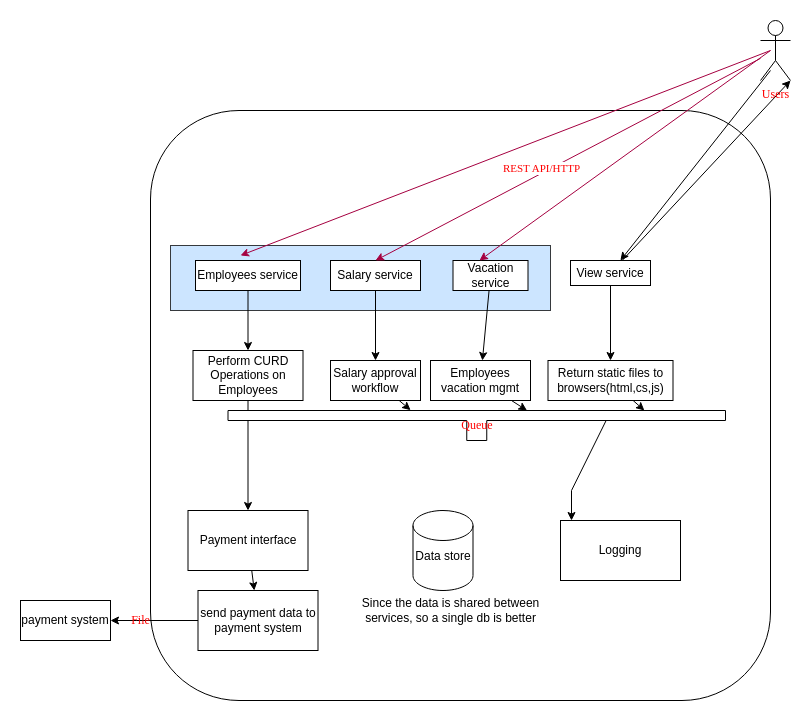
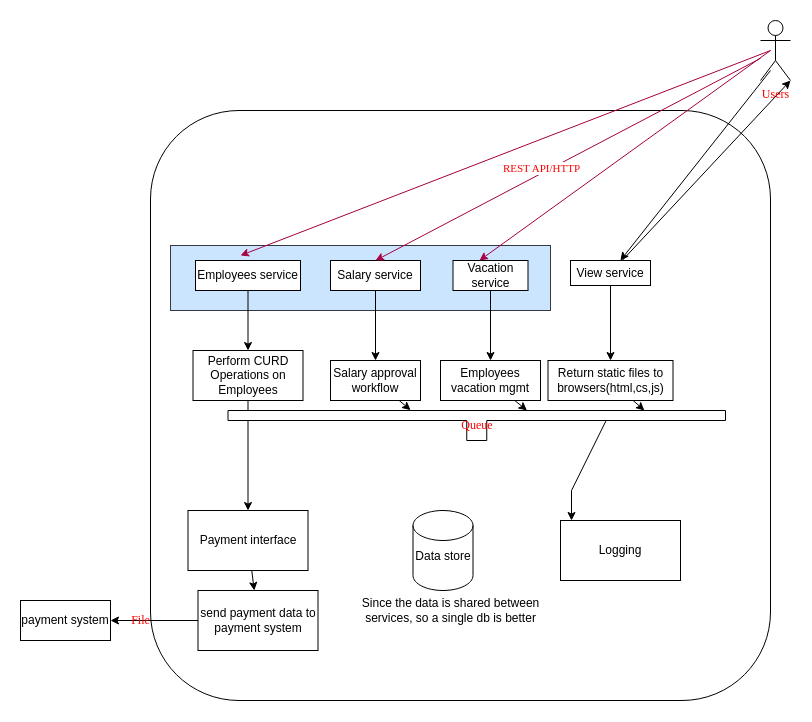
  <mxCell id="0" />
  <mxCell id="1" parent="0" />
  <mxCell id="2" value="" style="rounded=1;whiteSpace=wrap;html=1;labelBackgroundColor=none;labelBorderColor=none;fontFamily=Verdana;fontColor=#be1919;gradientColor=none;" vertex="1" parent="1"><mxGeometry x="150" y="110" width="620" height="590" as="geometry" /></mxCell>
  <mxCell id="3" value="" style="rounded=0;whiteSpace=wrap;html=1;labelBackgroundColor=none;labelBorderColor=none;fontFamily=Verdana;fillColor=#cce5ff;strokeColor=#36393d;" vertex="1" parent="1"><mxGeometry x="170" y="245" width="380" height="65" as="geometry" /></mxCell>
  <mxCell id="4" value="" style="edgeStyle=none;html=1;" edge="1" parent="1" source="5" target="7"><mxGeometry relative="1" as="geometry" /></mxCell>
  <mxCell id="5" value="Employees service" style="rounded=0;whiteSpace=wrap;html=1;" vertex="1" parent="1"><mxGeometry x="195" y="260" width="105" height="30" as="geometry" /></mxCell>
  <mxCell id="6" style="edgeStyle=none;rounded=0;html=1;exitX=0.5;exitY=1;exitDx=0;exitDy=0;entryX=0.5;entryY=0;entryDx=0;entryDy=0;fontFamily=Verdana;fontColor=#FF0000;" edge="1" parent="1" source="7" target="23"><mxGeometry relative="1" as="geometry" /></mxCell>
  <mxCell id="7" value="Perform CURD Operations on Employees" style="rounded=0;whiteSpace=wrap;html=1;" vertex="1" parent="1"><mxGeometry x="192.5" y="350" width="110" height="50" as="geometry" /></mxCell>
  <mxCell id="8" value="" style="edgeStyle=none;html=1;" edge="1" parent="1" source="9" target="11"><mxGeometry relative="1" as="geometry" /></mxCell>
  <mxCell id="9" value="Salary service" style="rounded=0;whiteSpace=wrap;html=1;" vertex="1" parent="1"><mxGeometry x="330" y="260" width="90" height="30" as="geometry" /></mxCell>
  <mxCell id="10" value="" style="edgeStyle=none;rounded=0;html=1;fontFamily=Verdana;fontColor=#FF0000;entryX=0.367;entryY=-0.012;entryDx=0;entryDy=0;entryPerimeter=0;" edge="1" parent="1" source="11" target="36"><mxGeometry relative="1" as="geometry" /></mxCell>
  <mxCell id="11" value="Salary approval workflow" style="rounded=0;whiteSpace=wrap;html=1;" vertex="1" parent="1"><mxGeometry x="330" y="360" width="90" height="40" as="geometry" /></mxCell>
  <mxCell id="12" value="" style="edgeStyle=none;html=1;" edge="1" parent="1" source="13" target="15"><mxGeometry relative="1" as="geometry" /></mxCell>
  <mxCell id="13" value="Vacation service" style="rounded=0;whiteSpace=wrap;html=1;" vertex="1" parent="1"><mxGeometry x="452.5" y="260" width="75" height="30" as="geometry" /></mxCell>
  <mxCell id="14" style="edgeStyle=none;rounded=0;html=1;entryX=0.601;entryY=0;entryDx=0;entryDy=0;entryPerimeter=0;fontFamily=Verdana;fontColor=#FF0000;" edge="1" parent="1" source="15" target="36"><mxGeometry relative="1" as="geometry" /></mxCell>
- <mxCell id="15" value="Employees vacation mgmt" style="rounded=0;whiteSpace=wrap;html=1;" vertex="1" parent="1"><mxGeometry x="430" y="360" width="100" height="40" as="geometry" /></mxCell>
+ <mxCell id="15" value="Employees vacation mgmt" style="rounded=0;whiteSpace=wrap;html=1;" vertex="1" parent="1"><mxGeometry x="440" y="360" width="100" height="40" as="geometry" /></mxCell>
  <mxCell id="16" value="" style="edgeStyle=none;html=1;" edge="1" parent="1" source="18" target="20"><mxGeometry relative="1" as="geometry" /></mxCell>
  <mxCell id="17" style="edgeStyle=none;html=1;entryX=1;entryY=1;entryDx=0;entryDy=0;entryPerimeter=0;fontFamily=Verdana;fontColor=#FF0000;" edge="1" parent="1" source="18" target="31"><mxGeometry relative="1" as="geometry"><mxPoint x="800" y="70" as="targetPoint" /></mxGeometry></mxCell>
  <mxCell id="18" value="View service" style="rounded=0;whiteSpace=wrap;html=1;" vertex="1" parent="1"><mxGeometry x="570" y="260" width="80" height="25" as="geometry" /></mxCell>
  <mxCell id="19" value="" style="edgeStyle=none;rounded=0;html=1;fontFamily=Verdana;fontColor=#FF0000;entryX=0.837;entryY=0;entryDx=0;entryDy=0;entryPerimeter=0;" edge="1" parent="1" source="20" target="36"><mxGeometry relative="1" as="geometry" /></mxCell>
  <mxCell id="20" value="Return static files to browsers(html,cs,js)" style="rounded=0;whiteSpace=wrap;html=1;" vertex="1" parent="1"><mxGeometry x="547.5" y="360" width="125" height="40" as="geometry" /></mxCell>
  <mxCell id="21" value="payment system" style="rounded=0;whiteSpace=wrap;html=1;" vertex="1" parent="1"><mxGeometry x="20" y="600" width="90" height="40" as="geometry" /></mxCell>
  <mxCell id="22" value="" style="edgeStyle=none;html=1;" edge="1" parent="1" source="23" target="25"><mxGeometry relative="1" as="geometry" /></mxCell>
  <mxCell id="23" value="Payment interface" style="rounded=0;whiteSpace=wrap;html=1;" vertex="1" parent="1"><mxGeometry x="187.5" y="510" width="120" height="60" as="geometry" /></mxCell>
  <mxCell id="24" value="" style="edgeStyle=none;rounded=0;html=1;fontFamily=Verdana;fontColor=#FF0000;" edge="1" parent="1" source="25" target="21"><mxGeometry relative="1" as="geometry" /></mxCell>
  <mxCell id="25" value="send payment data to payment system" style="rounded=0;whiteSpace=wrap;html=1;" vertex="1" parent="1"><mxGeometry x="197.5" y="590" width="120" height="60" as="geometry" /></mxCell>
  <mxCell id="26" value="Data store&lt;br&gt;&lt;br&gt;" style="shape=cylinder3;whiteSpace=wrap;html=1;boundedLbl=1;backgroundOutline=1;size=15;" vertex="1" parent="1"><mxGeometry x="412.5" y="510" width="60" height="80" as="geometry" /></mxCell>
  <mxCell id="27" value="Since the data is shared between&lt;br&gt;services, so a single db is better&lt;br&gt;" style="text;html=1;align=center;verticalAlign=middle;resizable=0;points=[];autosize=1;strokeColor=none;fillColor=none;" vertex="1" parent="1"><mxGeometry x="350" y="590" width="200" height="40" as="geometry" /></mxCell>
  <mxCell id="28" value="Logging" style="rounded=0;whiteSpace=wrap;html=1;" vertex="1" parent="1"><mxGeometry x="560" y="520" width="120" height="60" as="geometry" /></mxCell>
  <mxCell id="29" style="edgeStyle=none;html=1;exitX=0;exitY=1;exitDx=0;exitDy=0;exitPerimeter=0;fontFamily=Verdana;fontColor=#FF0000;" edge="1" parent="1" target="18"><mxGeometry relative="1" as="geometry"><mxPoint x="770" y="70" as="sourcePoint" /></mxGeometry></mxCell>
  <mxCell id="30" style="edgeStyle=none;html=1;fontFamily=Verdana;fontColor=#FF0000;entryX=0.5;entryY=0;entryDx=0;entryDy=0;fillColor=#d80073;strokeColor=#A50040;" edge="1" parent="1" source="31" target="9"><mxGeometry relative="1" as="geometry" /></mxCell>
  <mxCell id="31" value="Users&lt;br&gt;" style="shape=umlActor;verticalLabelPosition=bottom;verticalAlign=top;html=1;outlineConnect=0;labelBackgroundColor=none;labelBorderColor=none;fontFamily=Verdana;fontColor=#FF0000;gradientColor=none;" vertex="1" parent="1"><mxGeometry x="760" y="20" width="30" height="60" as="geometry" /></mxCell>
  <mxCell id="32" style="edgeStyle=none;html=1;fontFamily=Verdana;fontColor=#FF0000;fillColor=#d80073;strokeColor=#A50040;" edge="1" parent="1"><mxGeometry relative="1" as="geometry"><mxPoint x="770" y="50" as="sourcePoint" /><mxPoint x="239.998" y="255" as="targetPoint" /></mxGeometry></mxCell>
  <mxCell id="33" value="REST API/HTTP&lt;span style=&quot;color: rgba(0, 0, 0, 0); font-family: monospace; font-size: 0px; text-align: start; background-color: rgb(42, 37, 47);&quot;&gt;%3CmxGraphModel%3E%3Croot%3E%3CmxCell%20id%3D%220%22%2F%3E%3CmxCell%20id%3D%221%22%20parent%3D%220%22%2F%3E%3CmxCell%20id%3D%222%22%20style%3D%22edgeStyle%3Dnone%3Bhtml%3D1%3BfontFamily%3DVerdana%3BfontColor%3D%23FF0000%3B%22%20edge%3D%221%22%20parent%3D%221%22%3E%3CmxGeometry%20relative%3D%221%22%20as%3D%22geometry%22%3E%3CmxPoint%20x%3D%22760%22%20y%3D%22-120%22%20as%3D%22sourcePoint%22%2F%3E%3CmxPoint%20x%3D%22229.998%22%20y%3D%2285%22%20as%3D%22targetPoint%22%2F%3E%3C%2FmxGeometry%3E%3C%2FmxCell%3E%3C%2Froot%3E%3C%2FmxGraphModel%3E&lt;/span&gt;" style="edgeLabel;html=1;align=center;verticalAlign=middle;resizable=0;points=[];fontFamily=Verdana;fontColor=#FF0000;" vertex="1" connectable="0" parent="32"><mxGeometry x="0.179" y="-4" relative="1" as="geometry"><mxPoint x="84" as="offset" /></mxGeometry></mxCell>
  <mxCell id="34" style="edgeStyle=none;html=1;fontFamily=Verdana;fontColor=#FF0000;entryX=0.353;entryY=0;entryDx=0;entryDy=0;entryPerimeter=0;fillColor=#d80073;strokeColor=#A50040;" edge="1" parent="1" target="13"><mxGeometry relative="1" as="geometry"><mxPoint x="770" y="50" as="sourcePoint" /><mxPoint x="509.998" y="245" as="targetPoint" /></mxGeometry></mxCell>
  <mxCell id="35" style="edgeStyle=none;rounded=0;html=1;exitX=0;exitY=0;exitDx=378.125;exitDy=10;exitPerimeter=0;fontFamily=Verdana;fontColor=#FF0000;" edge="1" parent="1" source="36"><mxGeometry relative="1" as="geometry"><mxPoint x="571" y="520" as="targetPoint" /><Array as="points"><mxPoint x="571" y="490" /></Array></mxGeometry></mxCell>
  <mxCell id="36" value="Queue" style="shape=tee;whiteSpace=wrap;html=1;labelBackgroundColor=none;labelBorderColor=none;fontFamily=Verdana;fontColor=#FF0000;gradientColor=none;dx=20;dy=10;" vertex="1" parent="1"><mxGeometry x="227.5" y="410" width="497.5" height="30" as="geometry" /></mxCell>
  <mxCell id="37" value="File" style="text;html=1;align=center;verticalAlign=middle;resizable=0;points=[];autosize=1;strokeColor=none;fillColor=none;fontFamily=Verdana;fontColor=#FF0000;" vertex="1" parent="1"><mxGeometry x="120" y="605" width="40" height="30" as="geometry" /></mxCell>
